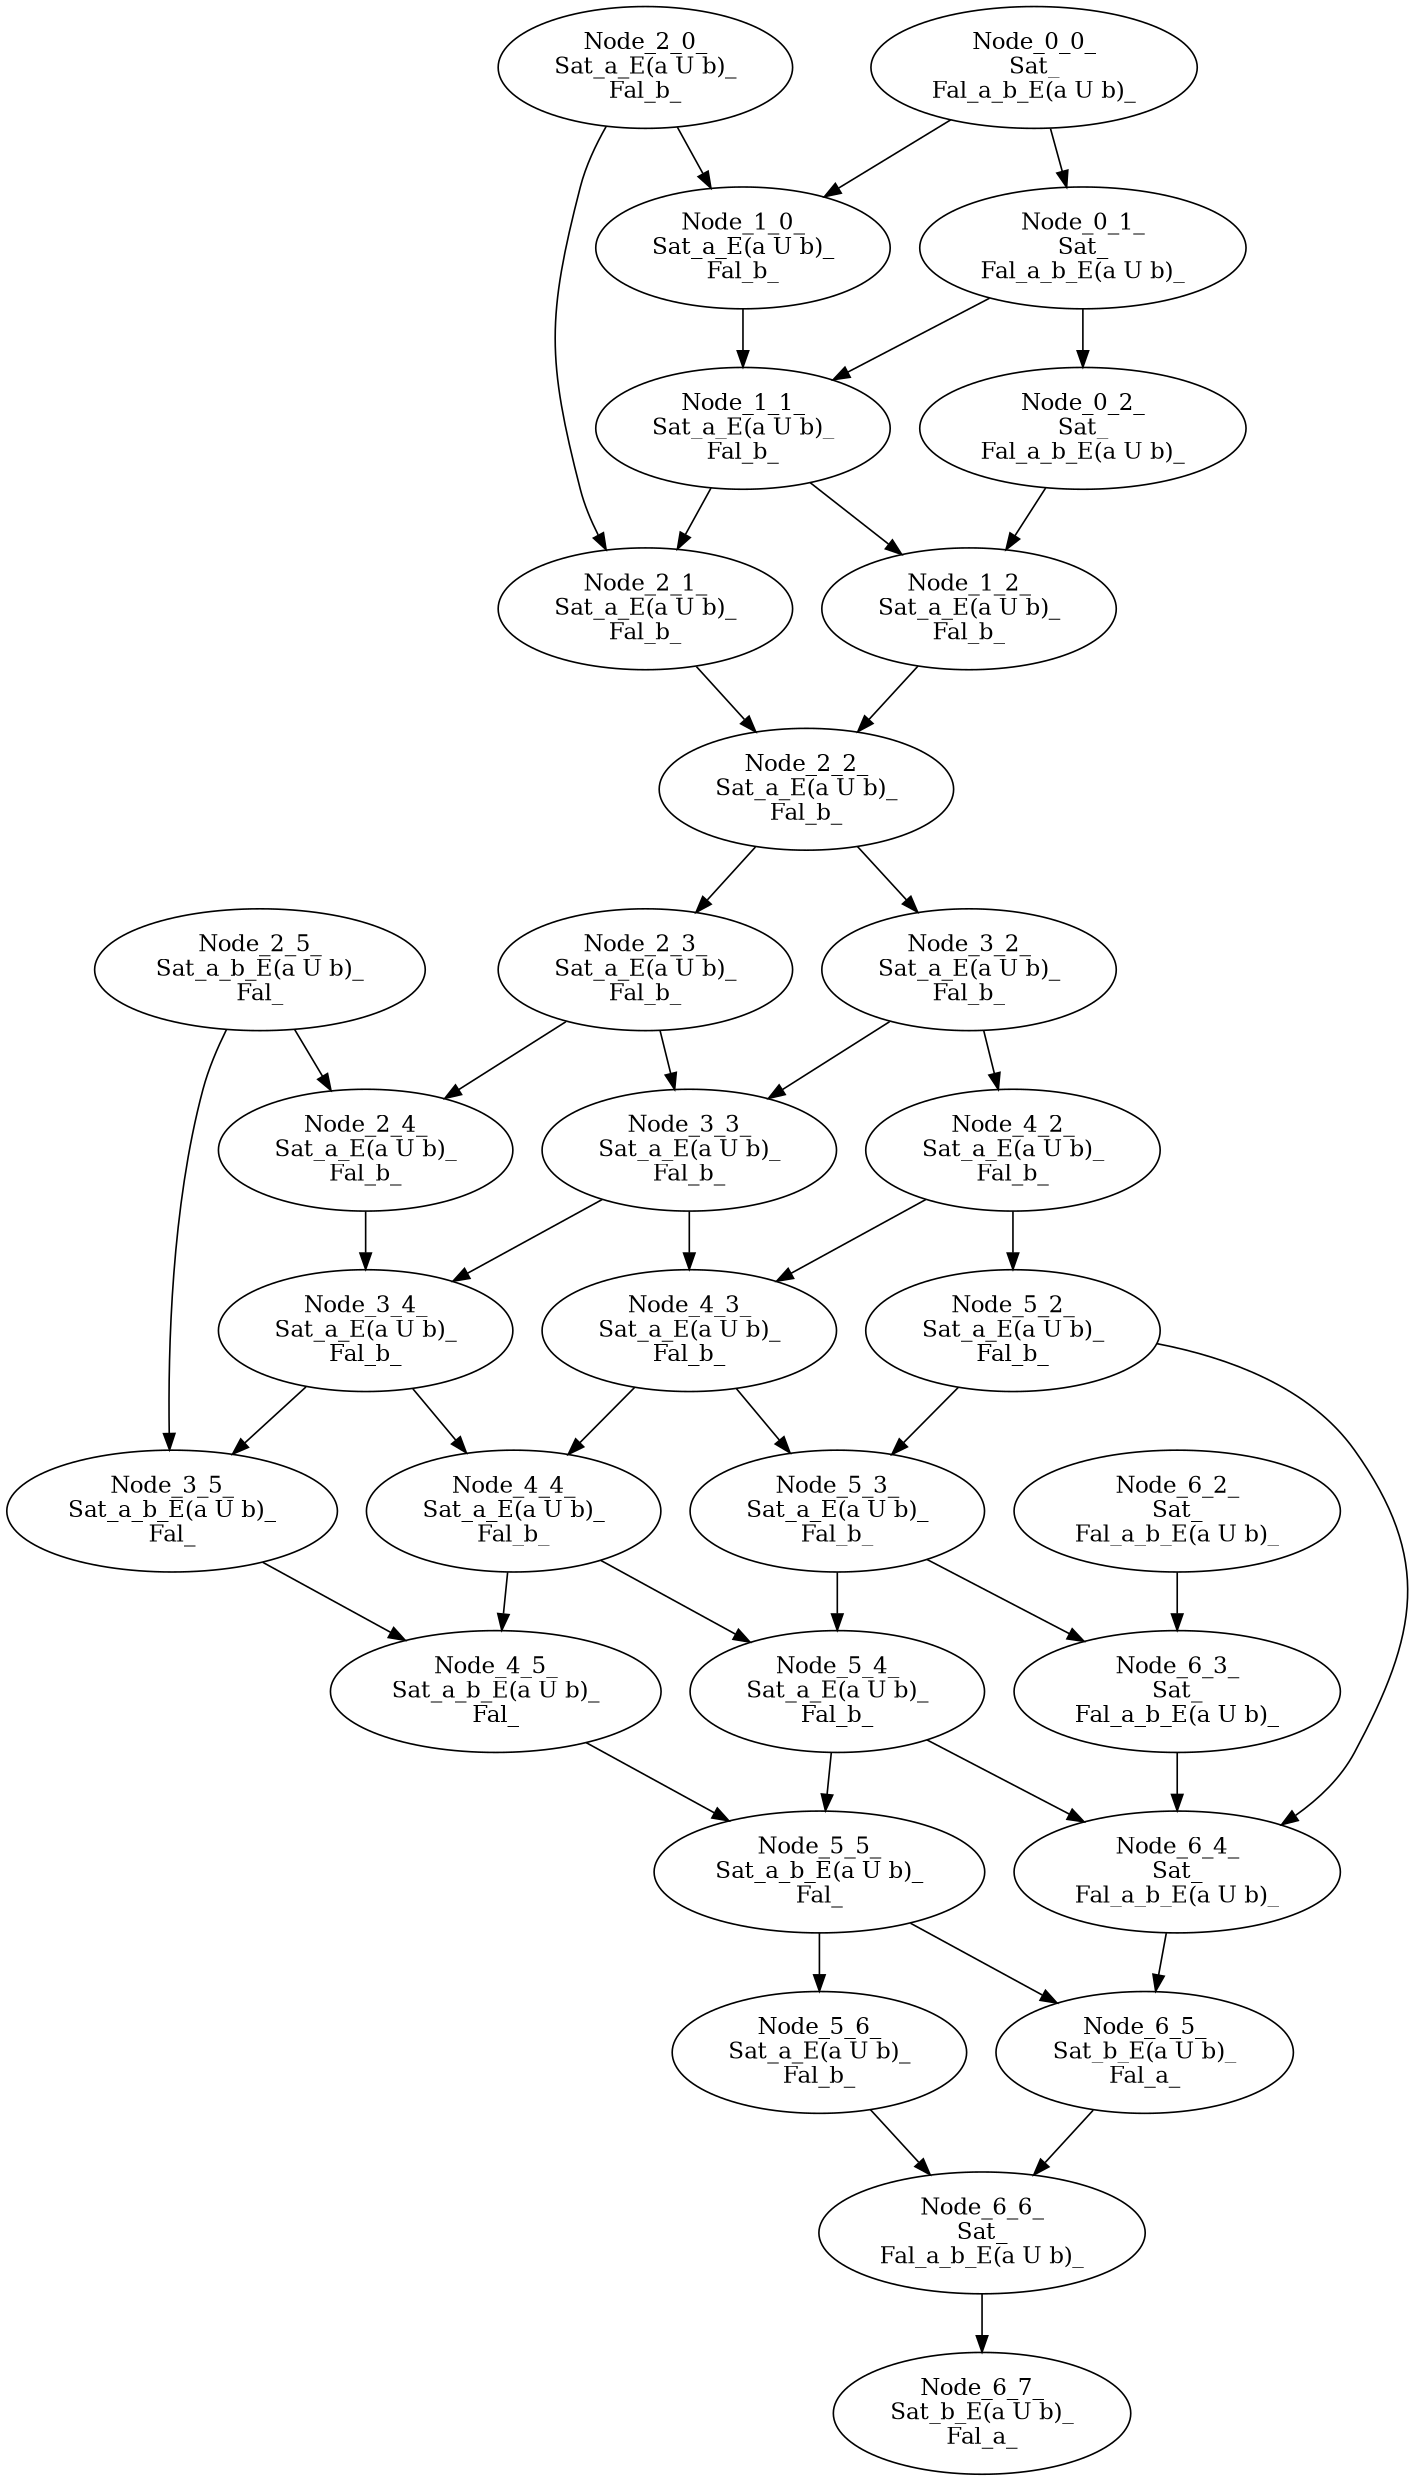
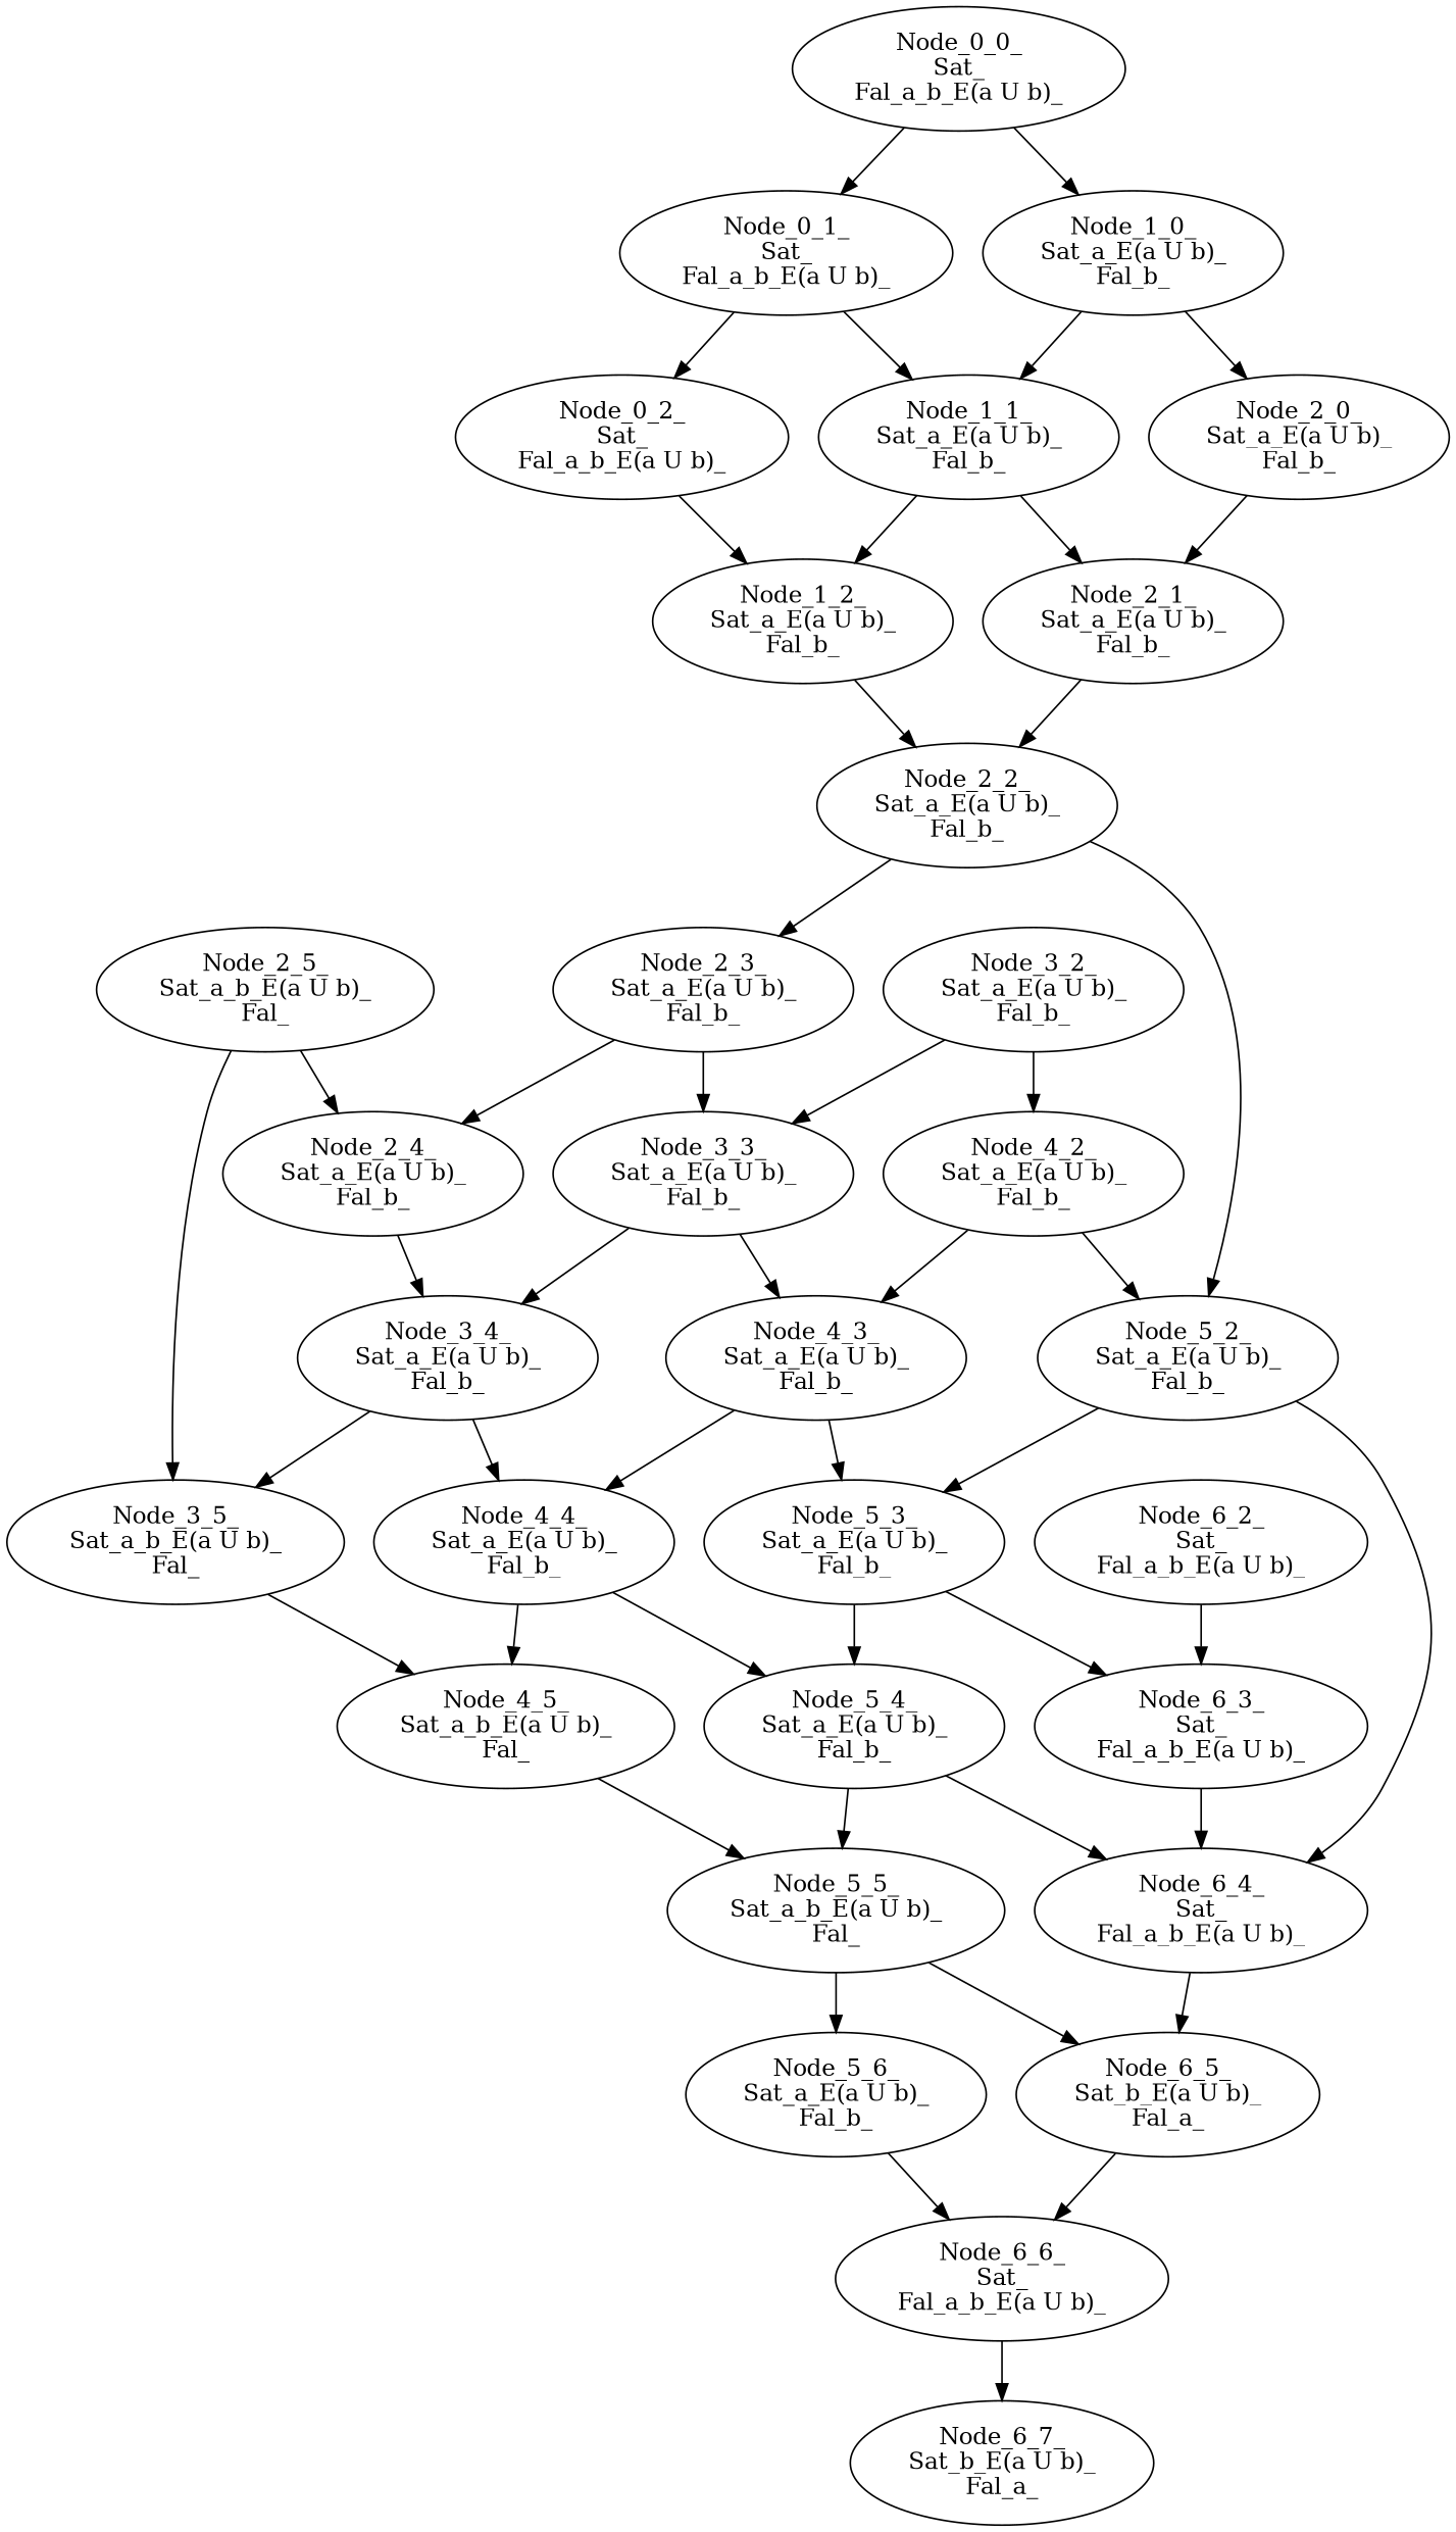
  digraph {
    "Node_6_6_\nSat_\nFal_a_b_E(a U b)_"
    "Node_6_7_\nSat_b_E(a U b)_\nFal_a_"
    "Node_6_5_\nSat_b_E(a U b)_\nFal_a_"
    "Node_5_6_\nSat_a_E(a U b)_\nFal_b_"
    "Node_5_5_\nSat_a_b_E(a U b)_\nFal_"
    "Node_6_4_\nSat_\nFal_a_b_E(a U b)_"
    "Node_4_5_\nSat_a_b_E(a U b)_\nFal_"
    "Node_5_4_\nSat_a_E(a U b)_\nFal_b_"
    "Node_6_3_\nSat_\nFal_a_b_E(a U b)_"
    "Node_4_4_\nSat_a_E(a U b)_\nFal_b_"
    "Node_3_5_\nSat_a_b_E(a U b)_\nFal_"
    "Node_5_3_\nSat_a_E(a U b)_\nFal_b_"
    "Node_6_2_\nSat_\nFal_a_b_E(a U b)_"
    "Node_3_4_\nSat_a_E(a U b)_\nFal_b_"
    "Node_4_3_\nSat_a_E(a U b)_\nFal_b_"
    "Node_2_5_\nSat_a_b_E(a U b)_\nFal_"
    "Node_2_4_\nSat_a_E(a U b)_\nFal_b_"
    "Node_5_2_\nSat_a_E(a U b)_\nFal_b_"
    "Node_3_3_\nSat_a_E(a U b)_\nFal_b_"
    "Node_4_2_\nSat_a_E(a U b)_\nFal_b_"
    "Node_2_3_\nSat_a_E(a U b)_\nFal_b_"
    "Node_3_2_\nSat_a_E(a U b)_\nFal_b_"
    "Node_2_2_\nSat_a_E(a U b)_\nFal_b_"
    "Node_1_2_\nSat_a_E(a U b)_\nFal_b_"
    "Node_2_1_\nSat_a_E(a U b)_\nFal_b_"
    "Node_1_1_\nSat_a_E(a U b)_\nFal_b_"
    "Node_0_2_\nSat_\nFal_a_b_E(a U b)_"
    "Node_2_0_\nSat_a_E(a U b)_\nFal_b_"
    "Node_0_1_\nSat_\nFal_a_b_E(a U b)_"
    "Node_1_0_\nSat_a_E(a U b)_\nFal_b_"
    "Node_0_0_\nSat_\nFal_a_b_E(a U b)_"
    "Node_6_6_\nSat_\nFal_a_b_E(a U b)_" -> "Node_6_7_\nSat_b_E(a U b)_\nFal_a_"
    "Node_6_5_\nSat_b_E(a U b)_\nFal_a_" -> "Node_6_6_\nSat_\nFal_a_b_E(a U b)_"
    "Node_5_6_\nSat_a_E(a U b)_\nFal_b_" -> "Node_6_6_\nSat_\nFal_a_b_E(a U b)_"
    "Node_5_5_\nSat_a_b_E(a U b)_\nFal_" -> "Node_6_5_\nSat_b_E(a U b)_\nFal_a_"
    "Node_5_5_\nSat_a_b_E(a U b)_\nFal_" -> "Node_5_6_\nSat_a_E(a U b)_\nFal_b_"
    "Node_6_4_\nSat_\nFal_a_b_E(a U b)_" -> "Node_6_5_\nSat_b_E(a U b)_\nFal_a_"
    "Node_4_5_\nSat_a_b_E(a U b)_\nFal_" -> "Node_5_5_\nSat_a_b_E(a U b)_\nFal_"
    "Node_5_4_\nSat_a_E(a U b)_\nFal_b_" -> "Node_5_5_\nSat_a_b_E(a U b)_\nFal_"
    "Node_5_4_\nSat_a_E(a U b)_\nFal_b_" -> "Node_6_4_\nSat_\nFal_a_b_E(a U b)_"
    "Node_6_3_\nSat_\nFal_a_b_E(a U b)_" -> "Node_6_4_\nSat_\nFal_a_b_E(a U b)_"
    "Node_4_4_\nSat_a_E(a U b)_\nFal_b_" -> "Node_4_5_\nSat_a_b_E(a U b)_\nFal_"
    "Node_4_4_\nSat_a_E(a U b)_\nFal_b_" -> "Node_5_4_\nSat_a_E(a U b)_\nFal_b_"
    "Node_3_5_\nSat_a_b_E(a U b)_\nFal_" -> "Node_4_5_\nSat_a_b_E(a U b)_\nFal_"
    "Node_5_3_\nSat_a_E(a U b)_\nFal_b_" -> "Node_5_4_\nSat_a_E(a U b)_\nFal_b_"
    "Node_5_3_\nSat_a_E(a U b)_\nFal_b_" -> "Node_6_3_\nSat_\nFal_a_b_E(a U b)_"
    "Node_6_2_\nSat_\nFal_a_b_E(a U b)_" -> "Node_6_3_\nSat_\nFal_a_b_E(a U b)_"
    "Node_3_4_\nSat_a_E(a U b)_\nFal_b_" -> "Node_4_4_\nSat_a_E(a U b)_\nFal_b_"
    "Node_3_4_\nSat_a_E(a U b)_\nFal_b_" -> "Node_3_5_\nSat_a_b_E(a U b)_\nFal_"
    "Node_4_3_\nSat_a_E(a U b)_\nFal_b_" -> "Node_4_4_\nSat_a_E(a U b)_\nFal_b_"
    "Node_4_3_\nSat_a_E(a U b)_\nFal_b_" -> "Node_5_3_\nSat_a_E(a U b)_\nFal_b_"
    "Node_2_5_\nSat_a_b_E(a U b)_\nFal_" -> "Node_3_5_\nSat_a_b_E(a U b)_\nFal_"
    "Node_2_5_\nSat_a_b_E(a U b)_\nFal_" -> "Node_2_4_\nSat_a_E(a U b)_\nFal_b_"
    "Node_2_4_\nSat_a_E(a U b)_\nFal_b_" -> "Node_3_4_\nSat_a_E(a U b)_\nFal_b_"
    "Node_5_2_\nSat_a_E(a U b)_\nFal_b_" -> "Node_6_4_\nSat_\nFal_a_b_E(a U b)_"
    "Node_5_2_\nSat_a_E(a U b)_\nFal_b_" -> "Node_5_3_\nSat_a_E(a U b)_\nFal_b_"
    "Node_3_3_\nSat_a_E(a U b)_\nFal_b_" -> "Node_3_4_\nSat_a_E(a U b)_\nFal_b_"
    "Node_3_3_\nSat_a_E(a U b)_\nFal_b_" -> "Node_4_3_\nSat_a_E(a U b)_\nFal_b_"
    "Node_4_2_\nSat_a_E(a U b)_\nFal_b_" -> "Node_4_3_\nSat_a_E(a U b)_\nFal_b_"
    "Node_4_2_\nSat_a_E(a U b)_\nFal_b_" -> "Node_5_2_\nSat_a_E(a U b)_\nFal_b_"
    "Node_2_3_\nSat_a_E(a U b)_\nFal_b_" -> "Node_2_4_\nSat_a_E(a U b)_\nFal_b_"
    "Node_2_3_\nSat_a_E(a U b)_\nFal_b_" -> "Node_3_3_\nSat_a_E(a U b)_\nFal_b_"
    "Node_3_2_\nSat_a_E(a U b)_\nFal_b_" -> "Node_3_3_\nSat_a_E(a U b)_\nFal_b_"
    "Node_3_2_\nSat_a_E(a U b)_\nFal_b_" -> "Node_4_2_\nSat_a_E(a U b)_\nFal_b_"
    "Node_2_2_\nSat_a_E(a U b)_\nFal_b_" -> "Node_2_3_\nSat_a_E(a U b)_\nFal_b_"
-   "Node_2_2_\nSat_a_E(a U b)_\nFal_b_" -> "Node_3_2_\nSat_a_E(a U b)_\nFal_b_"
+   "Node_2_2_\nSat_a_E(a U b)_\nFal_b_" -> "Node_5_2_\nSat_a_E(a U b)_\nFal_b_"
    "Node_1_2_\nSat_a_E(a U b)_\nFal_b_" -> "Node_2_2_\nSat_a_E(a U b)_\nFal_b_"
    "Node_2_1_\nSat_a_E(a U b)_\nFal_b_" -> "Node_2_2_\nSat_a_E(a U b)_\nFal_b_"
    "Node_1_1_\nSat_a_E(a U b)_\nFal_b_" -> "Node_1_2_\nSat_a_E(a U b)_\nFal_b_"
    "Node_1_1_\nSat_a_E(a U b)_\nFal_b_" -> "Node_2_1_\nSat_a_E(a U b)_\nFal_b_"
    "Node_0_2_\nSat_\nFal_a_b_E(a U b)_" -> "Node_1_2_\nSat_a_E(a U b)_\nFal_b_"
    "Node_2_0_\nSat_a_E(a U b)_\nFal_b_" -> "Node_2_1_\nSat_a_E(a U b)_\nFal_b_"
    "Node_0_1_\nSat_\nFal_a_b_E(a U b)_" -> "Node_1_1_\nSat_a_E(a U b)_\nFal_b_"
    "Node_0_1_\nSat_\nFal_a_b_E(a U b)_" -> "Node_0_2_\nSat_\nFal_a_b_E(a U b)_"
    "Node_1_0_\nSat_a_E(a U b)_\nFal_b_" -> "Node_1_1_\nSat_a_E(a U b)_\nFal_b_"
-   "Node_2_0_\nSat_a_E(a U b)_\nFal_b_" -> "Node_1_0_\nSat_a_E(a U b)_\nFal_b_"
+   "Node_1_0_\nSat_a_E(a U b)_\nFal_b_" -> "Node_2_0_\nSat_a_E(a U b)_\nFal_b_"
    "Node_0_0_\nSat_\nFal_a_b_E(a U b)_" -> "Node_0_1_\nSat_\nFal_a_b_E(a U b)_"
    "Node_0_0_\nSat_\nFal_a_b_E(a U b)_" -> "Node_1_0_\nSat_a_E(a U b)_\nFal_b_"
  }
